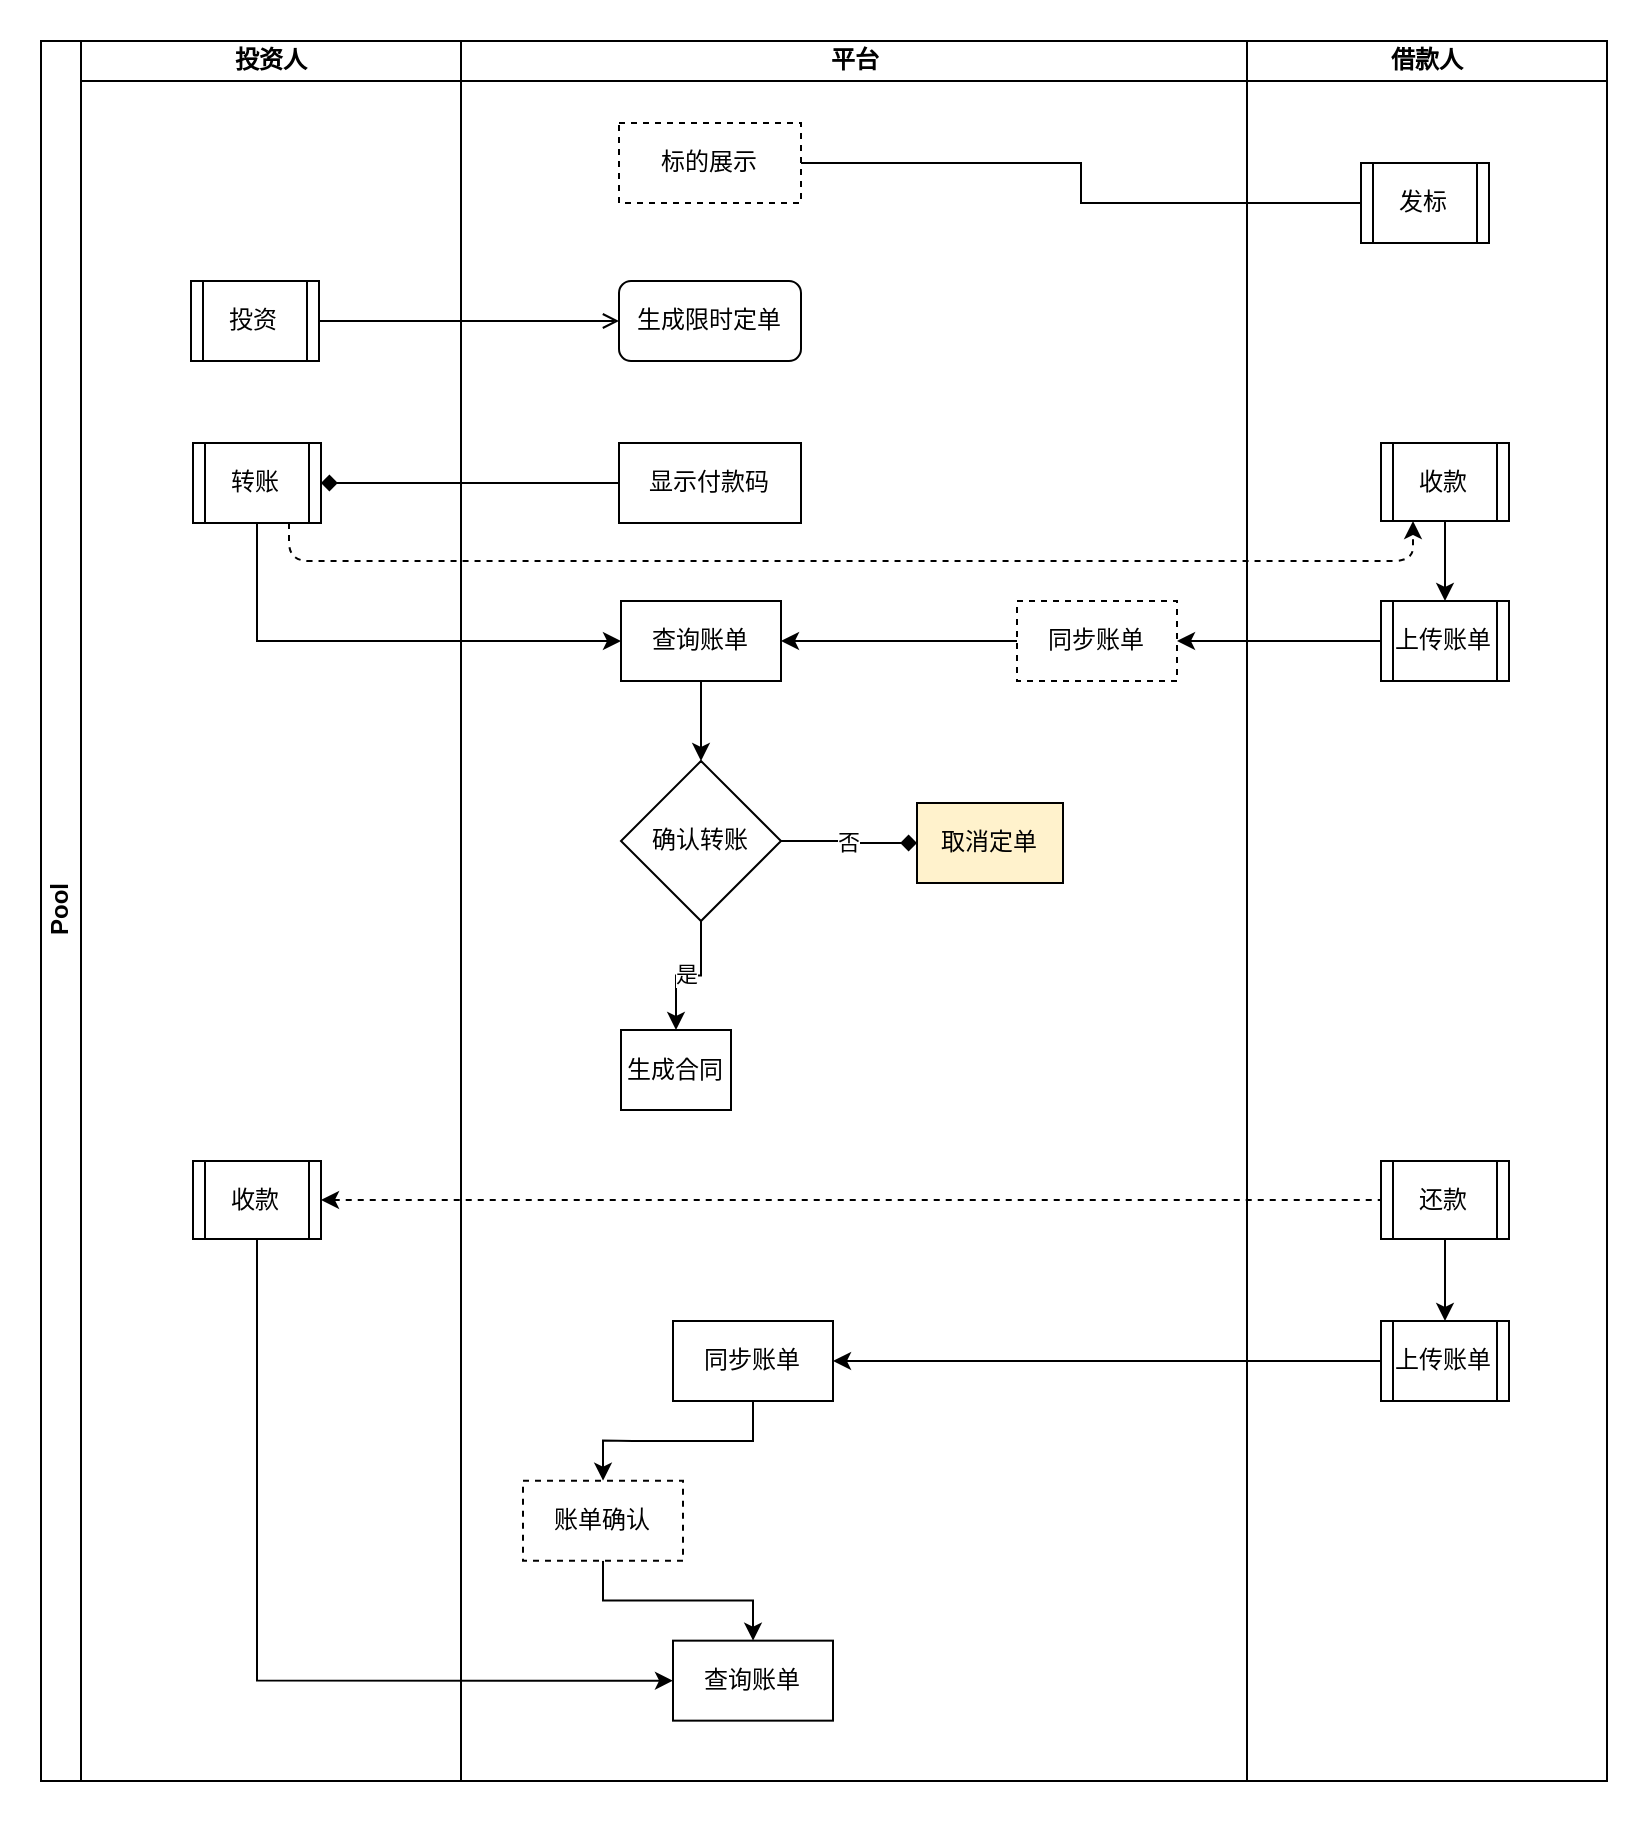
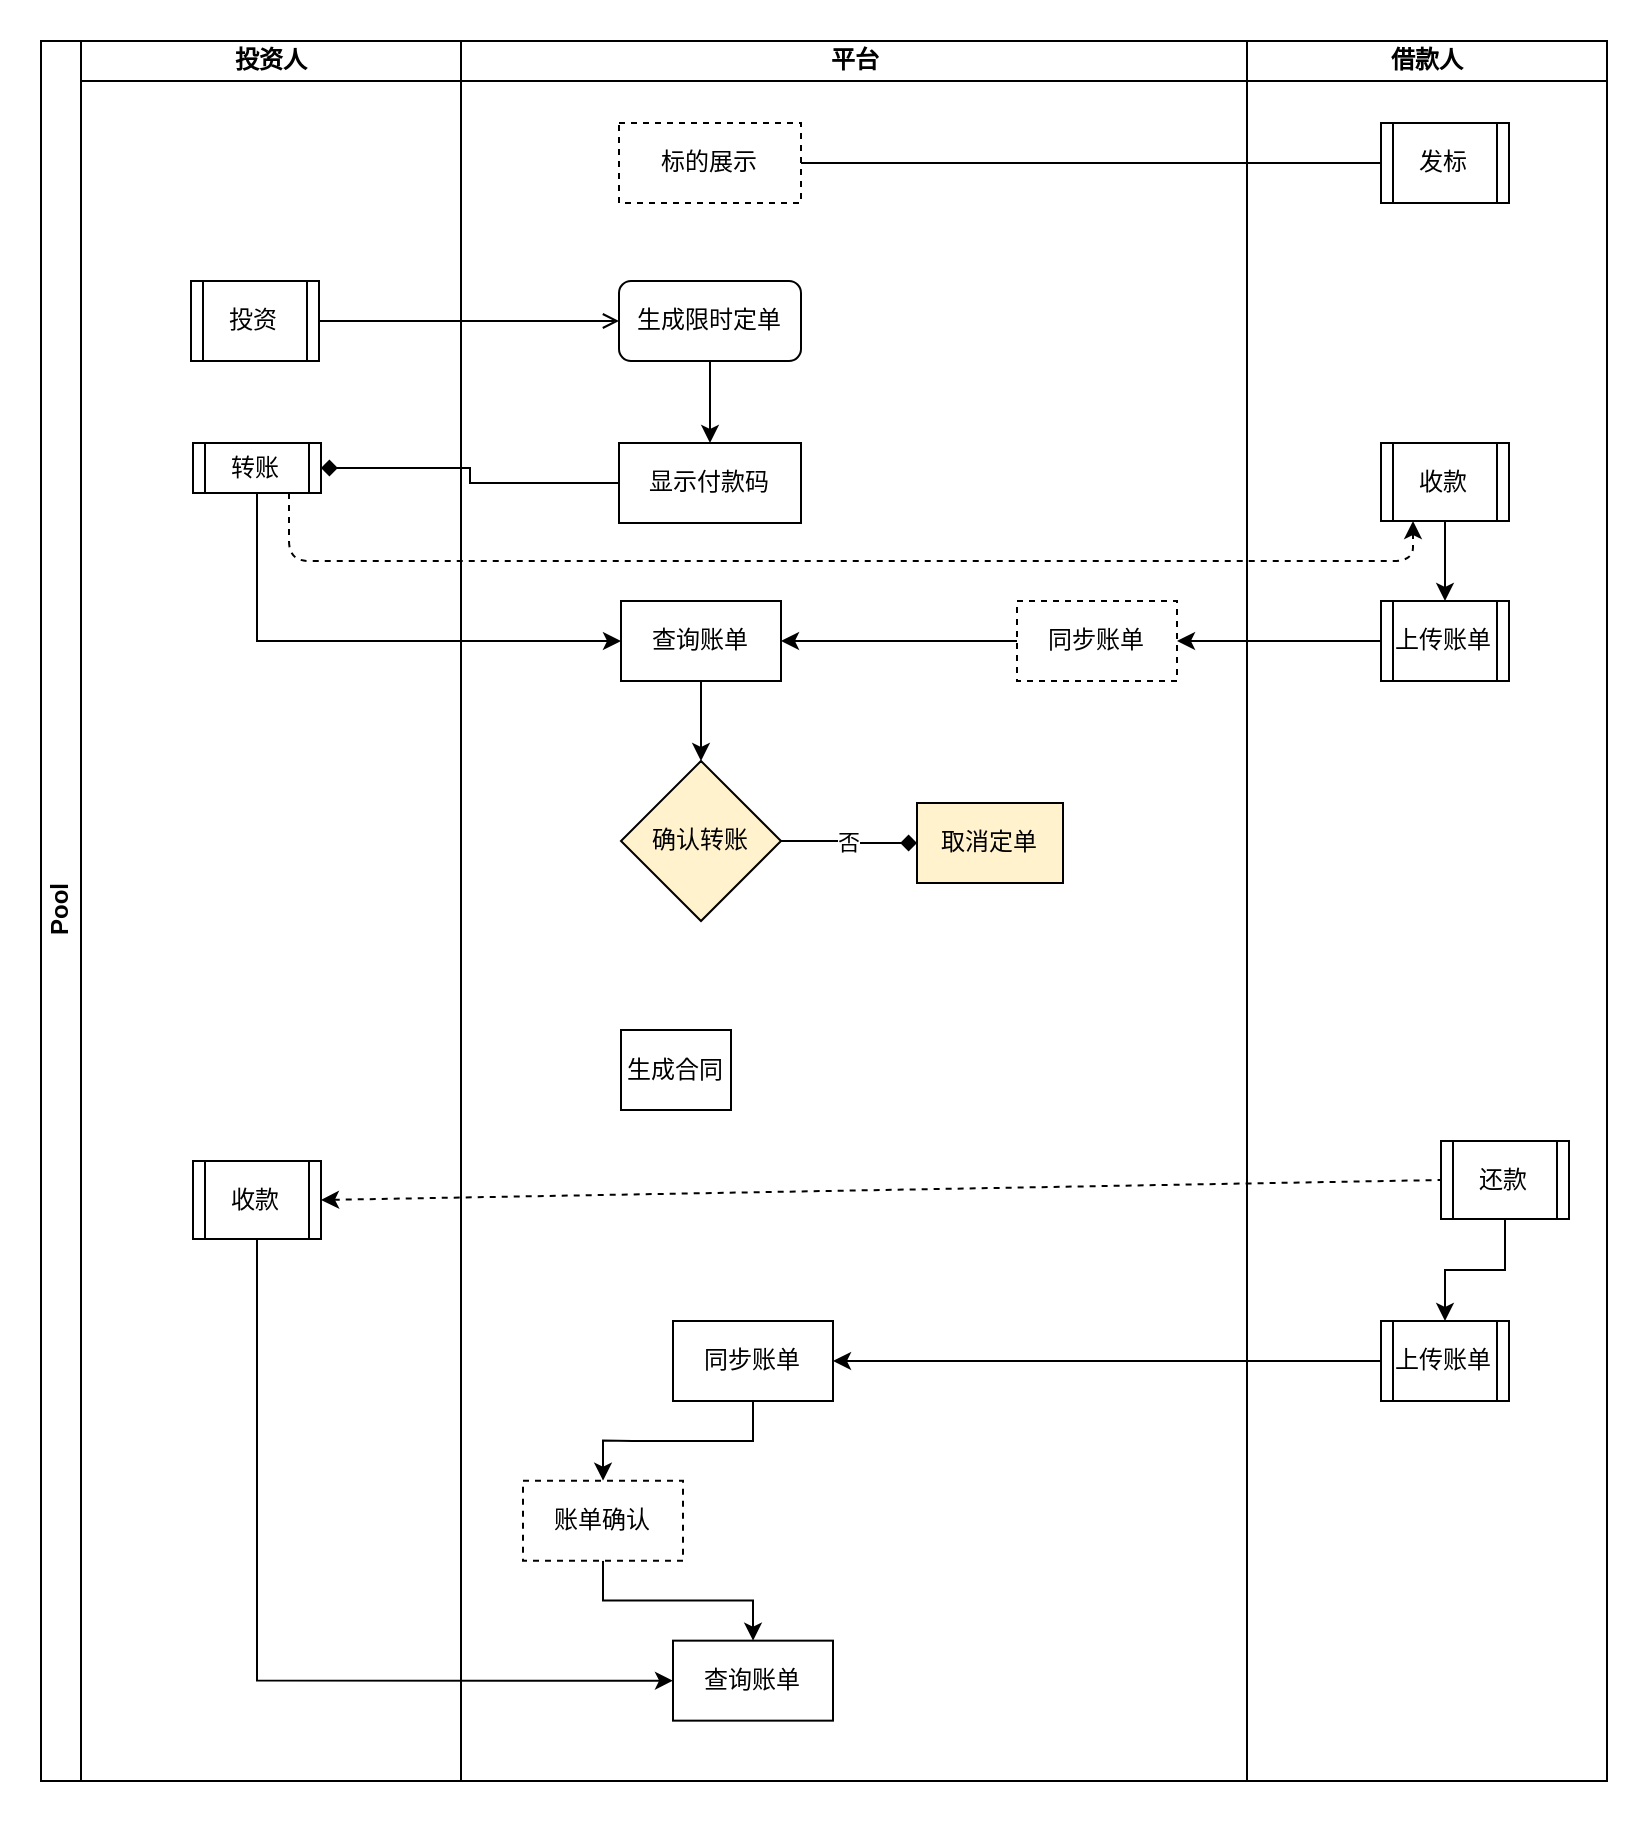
  <mxCell id="0" />
  <mxCell id="1" parent="0" />
  <mxCell id="2" value="Pool" style="swimlane;html=1;childLayout=stackLayout;resizeParent=1;resizeParentMax=0;startSize=20;horizontal=0;horizontalStack=1;" parent="1" vertex="1"><mxGeometry x="20" y="20" width="783" height="870" as="geometry"><mxRectangle x="84" y="200" width="24" height="45" as="alternateBounds" /></mxGeometry></mxCell>
  <mxCell id="3" value="投资人" style="swimlane;html=1;startSize=20;" parent="2" vertex="1"><mxGeometry x="20" width="190" height="870" as="geometry" /></mxCell>
  <mxCell id="4" value="投资" style="shape=process;whiteSpace=wrap;html=1;backgroundOutline=1;strokeWidth=1;" parent="3" vertex="1"><mxGeometry x="55" y="120" width="64" height="40" as="geometry" /></mxCell>
- <mxCell id="5" value="转账" style="shape=process;whiteSpace=wrap;html=1;backgroundOutline=1;strokeWidth=1;" parent="3" vertex="1"><mxGeometry x="56" y="201" width="64" height="40" as="geometry" /></mxCell>
+ <mxCell id="5" value="转账" style="shape=process;whiteSpace=wrap;html=1;backgroundOutline=1;strokeWidth=1;" parent="3" vertex="1"><mxGeometry x="56" y="201" width="64" height="25" as="geometry" /></mxCell>
  <mxCell id="6" value="收款" style="shape=process;whiteSpace=wrap;html=1;backgroundOutline=1;strokeWidth=1;" vertex="1" parent="3"><mxGeometry x="56.0" y="560" width="64" height="39" as="geometry" /></mxCell>
  <mxCell id="7" style="edgeStyle=orthogonalEdgeStyle;rounded=0;orthogonalLoop=1;jettySize=auto;html=1;endArrow=open;" parent="2" source="4" target="13" edge="1"><mxGeometry relative="1" as="geometry"><mxPoint x="181.857" y="139.857" as="sourcePoint" /></mxGeometry></mxCell>
  <mxCell id="8" style="edgeStyle=orthogonalEdgeStyle;rounded=0;orthogonalLoop=1;jettySize=auto;html=1;exitX=0;exitY=0.5;exitDx=0;exitDy=0;endArrow=none;" parent="2" target="11" edge="1" source="30"><mxGeometry relative="1" as="geometry"><mxPoint x="676.143" y="60.429" as="sourcePoint" /></mxGeometry></mxCell>
  <mxCell id="9" style="edgeStyle=orthogonalEdgeStyle;rounded=0;orthogonalLoop=1;jettySize=auto;html=1;exitX=0;exitY=0.5;exitDx=0;exitDy=0;endArrow=diamond;" parent="2" source="14" target="5" edge="1"><mxGeometry relative="1" as="geometry" /></mxCell>
  <mxCell id="10" value="平台" style="swimlane;html=1;startSize=20;" parent="2" vertex="1"><mxGeometry x="210" width="393" height="870" as="geometry" /></mxCell>
  <mxCell id="11" value="标的展示" style="rounded=0;whiteSpace=wrap;html=1;dashed=1;" parent="10" vertex="1"><mxGeometry x="79" y="41" width="91" height="40" as="geometry" /></mxCell>
+ <mxCell id="12" style="edgeStyle=orthogonalEdgeStyle;rounded=0;orthogonalLoop=1;jettySize=auto;html=1;exitX=0.5;exitY=1;exitDx=0;exitDy=0;" parent="10" source="13" target="14" edge="1"><mxGeometry relative="1" as="geometry" /></mxCell>
  <mxCell id="13" value="生成限时定单" style="whiteSpace=wrap;html=1;rounded=1;" parent="10" vertex="1"><mxGeometry x="79" y="120" width="91" height="40" as="geometry" /></mxCell>
  <mxCell id="14" value="&lt;span&gt;显示付款码&lt;/span&gt;" style="rounded=0;whiteSpace=wrap;html=1;" parent="10" vertex="1"><mxGeometry x="79" y="201" width="91" height="40" as="geometry" /></mxCell>
  <mxCell id="15" value="否" style="edgeStyle=orthogonalEdgeStyle;rounded=0;orthogonalLoop=1;jettySize=auto;html=1;exitX=1;exitY=0.5;exitDx=0;exitDy=0;endArrow=diamond;" parent="10" source="17" target="18" edge="1"><mxGeometry relative="1" as="geometry" /></mxCell>
- <mxCell id="16" value="是" style="edgeStyle=orthogonalEdgeStyle;rounded=0;orthogonalLoop=1;jettySize=auto;html=1;exitX=0.5;exitY=1;exitDx=0;exitDy=0;" parent="10" source="17" target="19" edge="1"><mxGeometry relative="1" as="geometry" /></mxCell>
- <mxCell id="17" value="确认转账" style="rhombus;whiteSpace=wrap;html=1;strokeWidth=1;" parent="10" vertex="1"><mxGeometry x="80" y="360" width="80" height="80" as="geometry" /></mxCell>
+ <mxCell id="17" value="确认转账" style="rhombus;whiteSpace=wrap;html=1;strokeWidth=1;fillColor=#fff2cc;" parent="10" vertex="1"><mxGeometry x="80" y="360" width="80" height="80" as="geometry" /></mxCell>
  <mxCell id="18" value="&lt;span&gt;取消定单&lt;/span&gt;" style="rounded=0;whiteSpace=wrap;html=1;fillColor=#fff2cc;" parent="10" vertex="1"><mxGeometry x="228" y="381" width="73" height="40" as="geometry" /></mxCell>
  <mxCell id="19" value="&lt;span&gt;生成合同&lt;/span&gt;" style="rounded=0;whiteSpace=wrap;html=1;" parent="10" vertex="1"><mxGeometry x="80" y="494.5" width="55" height="40" as="geometry" /></mxCell>
  <mxCell id="20" style="edgeStyle=orthogonalEdgeStyle;rounded=0;orthogonalLoop=1;jettySize=auto;html=1;exitX=0;exitY=0.5;exitDx=0;exitDy=0;" edge="1" parent="10" source="21" target="23"><mxGeometry relative="1" as="geometry" /></mxCell>
  <mxCell id="21" value="同步账单" style="rounded=0;whiteSpace=wrap;html=1;dashed=1;" vertex="1" parent="10"><mxGeometry x="278" y="280" width="80" height="40" as="geometry" /></mxCell>
  <mxCell id="22" style="edgeStyle=orthogonalEdgeStyle;rounded=0;orthogonalLoop=1;jettySize=auto;html=1;exitX=0.5;exitY=1;exitDx=0;exitDy=0;" edge="1" parent="10" source="23" target="17"><mxGeometry relative="1" as="geometry" /></mxCell>
  <mxCell id="23" value="查询账单" style="rounded=0;whiteSpace=wrap;html=1;" vertex="1" parent="10"><mxGeometry x="80" y="280" width="80" height="40" as="geometry" /></mxCell>
  <mxCell id="24" style="edgeStyle=orthogonalEdgeStyle;rounded=0;orthogonalLoop=1;jettySize=auto;html=1;exitX=0.5;exitY=1;exitDx=0;exitDy=0;startArrow=none;startFill=0;endArrow=classic;endFill=1;" edge="1" parent="10" source="25" target="28"><mxGeometry relative="1" as="geometry" /></mxCell>
  <mxCell id="25" value="同步账单" style="rounded=0;whiteSpace=wrap;html=1;" vertex="1" parent="10"><mxGeometry x="106" y="640" width="80" height="40" as="geometry" /></mxCell>
  <mxCell id="26" value="查询账单" style="rounded=0;whiteSpace=wrap;html=1;" vertex="1" parent="10"><mxGeometry x="106" y="799.833" width="80" height="40" as="geometry" /></mxCell>
  <mxCell id="27" style="edgeStyle=orthogonalEdgeStyle;rounded=0;orthogonalLoop=1;jettySize=auto;html=1;exitX=0.5;exitY=1;exitDx=0;exitDy=0;startArrow=none;startFill=0;endArrow=classic;endFill=1;" edge="1" parent="10" source="28" target="26"><mxGeometry relative="1" as="geometry" /></mxCell>
  <mxCell id="28" value="账单确认" style="rounded=0;whiteSpace=wrap;html=1;dashed=1;" vertex="1" parent="10"><mxGeometry x="31" y="719.833" width="80" height="40" as="geometry" /></mxCell>
  <mxCell id="29" value="借款人" style="swimlane;html=1;startSize=20;" parent="2" vertex="1"><mxGeometry x="603" width="180" height="870" as="geometry" /></mxCell>
- <mxCell id="30" value="发标" style="shape=process;whiteSpace=wrap;html=1;backgroundOutline=1;strokeWidth=1;" parent="29" vertex="1"><mxGeometry x="57" y="61" width="64" height="40" as="geometry" /></mxCell>
+ <mxCell id="30" value="发标" style="shape=process;whiteSpace=wrap;html=1;backgroundOutline=1;strokeWidth=1;" parent="29" vertex="1"><mxGeometry x="67" y="41" width="64" height="40" as="geometry" /></mxCell>
  <mxCell id="31" style="edgeStyle=orthogonalEdgeStyle;rounded=0;orthogonalLoop=1;jettySize=auto;html=1;exitX=0.5;exitY=1;exitDx=0;exitDy=0;entryX=0.5;entryY=0;entryDx=0;entryDy=0;" edge="1" parent="29" source="32" target="33"><mxGeometry relative="1" as="geometry" /></mxCell>
  <mxCell id="32" value="收款" style="shape=process;whiteSpace=wrap;html=1;backgroundOutline=1;strokeWidth=1;" vertex="1" parent="29"><mxGeometry x="67.0" y="201" width="64" height="39" as="geometry" /></mxCell>
  <mxCell id="33" value="上传账单" style="shape=process;whiteSpace=wrap;html=1;backgroundOutline=1;strokeWidth=1;" vertex="1" parent="29"><mxGeometry x="67.0" y="280" width="64" height="40" as="geometry" /></mxCell>
  <mxCell id="34" style="edgeStyle=orthogonalEdgeStyle;rounded=0;orthogonalLoop=1;jettySize=auto;html=1;exitX=0.5;exitY=1;exitDx=0;exitDy=0;startArrow=none;startFill=0;endArrow=classic;endFill=1;" edge="1" parent="29" source="35" target="36"><mxGeometry relative="1" as="geometry" /></mxCell>
- <mxCell id="35" value="还款" style="shape=process;whiteSpace=wrap;html=1;backgroundOutline=1;strokeWidth=1;" vertex="1" parent="29"><mxGeometry x="67.0" y="560" width="64" height="39" as="geometry" /></mxCell>
+ <mxCell id="35" value="还款" style="shape=process;whiteSpace=wrap;html=1;backgroundOutline=1;strokeWidth=1;" vertex="1" parent="29"><mxGeometry x="97" y="550" width="64" height="39" as="geometry" /></mxCell>
  <mxCell id="36" value="上传账单" style="shape=process;whiteSpace=wrap;html=1;backgroundOutline=1;strokeWidth=1;" vertex="1" parent="29"><mxGeometry x="67.0" y="640" width="64" height="40" as="geometry" /></mxCell>
  <mxCell id="37" style="edgeStyle=orthogonalEdgeStyle;rounded=0;orthogonalLoop=1;jettySize=auto;html=1;exitX=0;exitY=0.5;exitDx=0;exitDy=0;" edge="1" parent="2" source="33" target="21"><mxGeometry relative="1" as="geometry" /></mxCell>
  <mxCell id="38" style="edgeStyle=orthogonalEdgeStyle;rounded=0;orthogonalLoop=1;jettySize=auto;html=1;exitX=0.5;exitY=1;exitDx=0;exitDy=0;entryX=0;entryY=0.5;entryDx=0;entryDy=0;" edge="1" parent="2" source="5" target="23"><mxGeometry relative="1" as="geometry" /></mxCell>
  <mxCell id="39" value="" style="endArrow=classic;dashed=1;html=1;exitX=0.75;exitY=1;exitDx=0;exitDy=0;entryX=0.25;entryY=1;entryDx=0;entryDy=0;endFill=1;" edge="1" parent="2" source="5" target="32"><mxGeometry width="50" height="50" relative="1" as="geometry"><mxPoint x="166" y="300" as="sourcePoint" /><mxPoint x="216" y="250" as="targetPoint" /><Array as="points"><mxPoint x="124" y="260" /><mxPoint x="686" y="260" /></Array></mxGeometry></mxCell>
  <mxCell id="40" value="" style="endArrow=none;dashed=1;html=1;entryX=0;entryY=0.5;entryDx=0;entryDy=0;exitX=1;exitY=0.5;exitDx=0;exitDy=0;startArrow=classic;startFill=1;" edge="1" parent="2" source="6" target="35"><mxGeometry width="50" height="50" relative="1" as="geometry"><mxPoint x="606" y="620" as="sourcePoint" /><mxPoint x="656" y="570" as="targetPoint" /></mxGeometry></mxCell>
  <mxCell id="41" style="edgeStyle=orthogonalEdgeStyle;rounded=0;orthogonalLoop=1;jettySize=auto;html=1;exitX=0;exitY=0.5;exitDx=0;exitDy=0;startArrow=none;startFill=0;endArrow=classic;endFill=1;" edge="1" parent="2" source="36" target="25"><mxGeometry relative="1" as="geometry" /></mxCell>
  <mxCell id="42" style="edgeStyle=orthogonalEdgeStyle;rounded=0;orthogonalLoop=1;jettySize=auto;html=1;exitX=0.5;exitY=1;exitDx=0;exitDy=0;entryX=0;entryY=0.5;entryDx=0;entryDy=0;startArrow=none;startFill=0;endArrow=classic;endFill=1;" edge="1" parent="2" source="6" target="26"><mxGeometry relative="1" as="geometry" /></mxCell>
